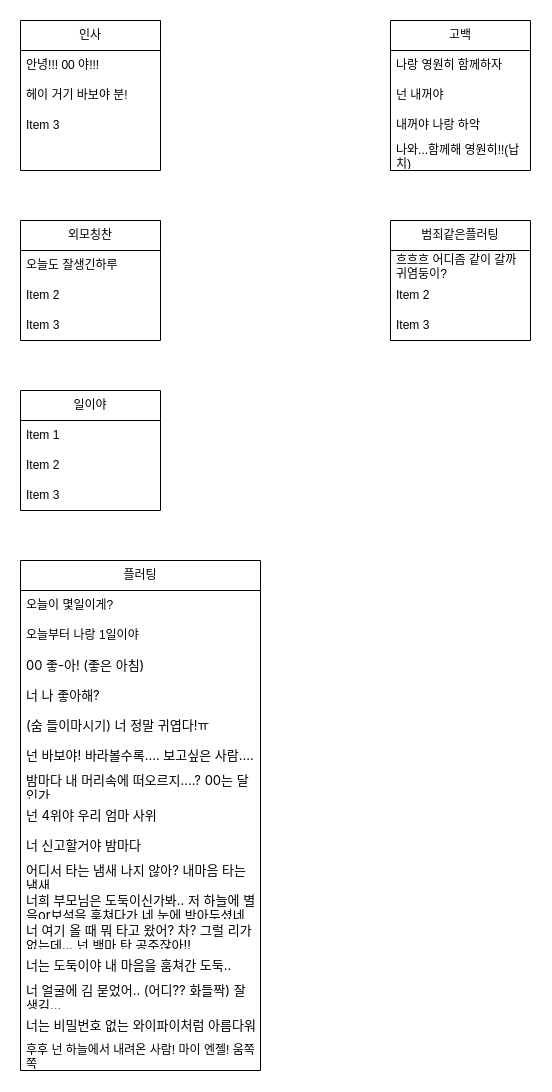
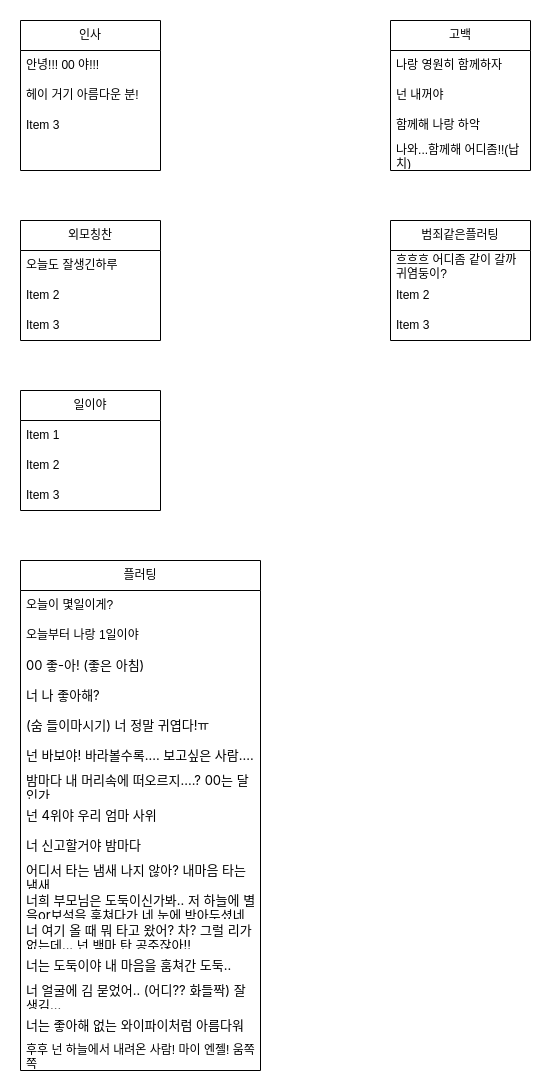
  <mxCell id="0" />
  <mxCell id="1" parent="0" />
  <mxCell id="2" value="인사" style="swimlane;fontStyle=0;childLayout=stackLayout;horizontal=1;startSize=30;horizontalStack=0;resizeParent=1;resizeParentMax=0;resizeLast=0;collapsible=1;marginBottom=0;whiteSpace=wrap;html=1;" vertex="1" parent="1"><mxGeometry x="20" y="20" width="140" height="150" as="geometry" /></mxCell>
  <mxCell id="3" value="안녕!!! 00 야!!!&amp;nbsp;" style="text;strokeColor=none;fillColor=none;align=left;verticalAlign=middle;spacingLeft=4;spacingRight=4;overflow=hidden;points=[[0,0.5],[1,0.5]];portConstraint=eastwest;rotatable=0;whiteSpace=wrap;html=1;" vertex="1" parent="2"><mxGeometry y="30" width="140" height="30" as="geometry" /></mxCell>
- <mxCell id="4" value="헤이 거기 바보야 분!" style="text;strokeColor=none;fillColor=none;align=left;verticalAlign=middle;spacingLeft=4;spacingRight=4;overflow=hidden;points=[[0,0.5],[1,0.5]];portConstraint=eastwest;rotatable=0;whiteSpace=wrap;html=1;" vertex="1" parent="2"><mxGeometry y="60" width="140" height="30" as="geometry" /></mxCell>
+ <mxCell id="4" value="헤이 거기 아름다운 분!" style="text;strokeColor=none;fillColor=none;align=left;verticalAlign=middle;spacingLeft=4;spacingRight=4;overflow=hidden;points=[[0,0.5],[1,0.5]];portConstraint=eastwest;rotatable=0;whiteSpace=wrap;html=1;" vertex="1" parent="2"><mxGeometry y="60" width="140" height="30" as="geometry" /></mxCell>
  <mxCell id="5" value="Item 3" style="text;strokeColor=none;fillColor=none;align=left;verticalAlign=middle;spacingLeft=4;spacingRight=4;overflow=hidden;points=[[0,0.5],[1,0.5]];portConstraint=eastwest;rotatable=0;whiteSpace=wrap;html=1;" vertex="1" parent="2"><mxGeometry y="90" width="140" height="30" as="geometry" /></mxCell>
  <mxCell id="6" style="text;strokeColor=none;fillColor=none;align=left;verticalAlign=middle;spacingLeft=4;spacingRight=4;overflow=hidden;points=[[0,0.5],[1,0.5]];portConstraint=eastwest;rotatable=0;whiteSpace=wrap;html=1;" vertex="1" parent="2"><mxGeometry y="120" width="140" height="30" as="geometry" /></mxCell>
  <mxCell id="7" value="외모칭찬" style="swimlane;fontStyle=0;childLayout=stackLayout;horizontal=1;startSize=30;horizontalStack=0;resizeParent=1;resizeParentMax=0;resizeLast=0;collapsible=1;marginBottom=0;whiteSpace=wrap;html=1;" vertex="1" parent="1"><mxGeometry x="20" y="220" width="140" height="120" as="geometry" /></mxCell>
  <mxCell id="8" value="오늘도 잘생긴하루" style="text;strokeColor=none;fillColor=none;align=left;verticalAlign=middle;spacingLeft=4;spacingRight=4;overflow=hidden;points=[[0,0.5],[1,0.5]];portConstraint=eastwest;rotatable=0;whiteSpace=wrap;html=1;" vertex="1" parent="7"><mxGeometry y="30" width="140" height="30" as="geometry" /></mxCell>
  <mxCell id="9" value="Item 2" style="text;strokeColor=none;fillColor=none;align=left;verticalAlign=middle;spacingLeft=4;spacingRight=4;overflow=hidden;points=[[0,0.5],[1,0.5]];portConstraint=eastwest;rotatable=0;whiteSpace=wrap;html=1;" vertex="1" parent="7"><mxGeometry y="60" width="140" height="30" as="geometry" /></mxCell>
  <mxCell id="10" value="Item 3" style="text;strokeColor=none;fillColor=none;align=left;verticalAlign=middle;spacingLeft=4;spacingRight=4;overflow=hidden;points=[[0,0.5],[1,0.5]];portConstraint=eastwest;rotatable=0;whiteSpace=wrap;html=1;" vertex="1" parent="7"><mxGeometry y="90" width="140" height="30" as="geometry" /></mxCell>
  <mxCell id="11" value="일이야" style="swimlane;fontStyle=0;childLayout=stackLayout;horizontal=1;startSize=30;horizontalStack=0;resizeParent=1;resizeParentMax=0;resizeLast=0;collapsible=1;marginBottom=0;whiteSpace=wrap;html=1;" vertex="1" parent="1"><mxGeometry x="20" y="390" width="140" height="120" as="geometry" /></mxCell>
  <mxCell id="12" value="Item 1" style="text;strokeColor=none;fillColor=none;align=left;verticalAlign=middle;spacingLeft=4;spacingRight=4;overflow=hidden;points=[[0,0.5],[1,0.5]];portConstraint=eastwest;rotatable=0;whiteSpace=wrap;html=1;" vertex="1" parent="11"><mxGeometry y="30" width="140" height="30" as="geometry" /></mxCell>
  <mxCell id="13" value="Item 2" style="text;strokeColor=none;fillColor=none;align=left;verticalAlign=middle;spacingLeft=4;spacingRight=4;overflow=hidden;points=[[0,0.5],[1,0.5]];portConstraint=eastwest;rotatable=0;whiteSpace=wrap;html=1;" vertex="1" parent="11"><mxGeometry y="60" width="140" height="30" as="geometry" /></mxCell>
  <mxCell id="14" value="Item 3" style="text;strokeColor=none;fillColor=none;align=left;verticalAlign=middle;spacingLeft=4;spacingRight=4;overflow=hidden;points=[[0,0.5],[1,0.5]];portConstraint=eastwest;rotatable=0;whiteSpace=wrap;html=1;" vertex="1" parent="11"><mxGeometry y="90" width="140" height="30" as="geometry" /></mxCell>
  <mxCell id="15" value="플러팅" style="swimlane;fontStyle=0;childLayout=stackLayout;horizontal=1;startSize=30;horizontalStack=0;resizeParent=1;resizeParentMax=0;resizeLast=0;collapsible=1;marginBottom=0;whiteSpace=wrap;html=1;" vertex="1" parent="1"><mxGeometry x="20" y="560" width="240" height="510" as="geometry" /></mxCell>
  <mxCell id="16" value="오늘이 몇일이게?" style="text;strokeColor=none;fillColor=none;align=left;verticalAlign=middle;spacingLeft=4;spacingRight=4;overflow=hidden;points=[[0,0.5],[1,0.5]];portConstraint=eastwest;rotatable=0;whiteSpace=wrap;html=1;" vertex="1" parent="15"><mxGeometry y="30" width="240" height="30" as="geometry" /></mxCell>
  <mxCell id="17" value="오늘부터 나랑 1일이야" style="text;strokeColor=none;fillColor=none;align=left;verticalAlign=middle;spacingLeft=4;spacingRight=4;overflow=hidden;points=[[0,0.5],[1,0.5]];portConstraint=eastwest;rotatable=0;whiteSpace=wrap;html=1;" vertex="1" parent="15"><mxGeometry y="60" width="240" height="30" as="geometry" /></mxCell>
  <mxCell id="18" value="&lt;span style=&quot;font-family: -apple-system, &amp;quot;system-ui&amp;quot;, &amp;quot;Helvetica Neue&amp;quot;, &amp;quot;Apple SD Gothic Neo&amp;quot;, sans-serif; font-size: 13px; background-color: rgb(255, 255, 255);&quot;&gt;00 좋-아! (좋은 아침)&lt;/span&gt;&lt;div style=&quot;position: absolute; opacity: 0; font-family: -apple-system, &amp;quot;system-ui&amp;quot;, &amp;quot;Helvetica Neue&amp;quot;, &amp;quot;Apple SD Gothic Neo&amp;quot;, sans-serif; font-size: 13px; background-color: rgb(255, 255, 255);&quot; class=&quot;instiz-stub-extra&quot;&gt;&lt;p&gt;&lt;a style=&quot;margin: 0px; padding: 0px; cursor: pointer; color: rgb(0, 0, 0);&quot; target=&quot;_blank&quot; href=&quot;https://instiz.net/name/39216082&quot;&gt;https://instiz.net/name/39216082&lt;/a&gt;&lt;/p&gt;&lt;/div&gt;&lt;span style=&quot;font-family: -apple-system, &amp;quot;system-ui&amp;quot;, &amp;quot;Helvetica Neue&amp;quot;, &amp;quot;Apple SD Gothic Neo&amp;quot;, sans-serif; font-size: 13px; background-color: rgb(255, 255, 255);&quot;&gt;&lt;/span&gt;" style="text;strokeColor=none;fillColor=none;align=left;verticalAlign=middle;spacingLeft=4;spacingRight=4;overflow=hidden;points=[[0,0.5],[1,0.5]];portConstraint=eastwest;rotatable=0;whiteSpace=wrap;html=1;" vertex="1" parent="15"><mxGeometry y="90" width="240" height="30" as="geometry" /></mxCell>
  <mxCell id="19" value="&lt;span style=&quot;font-family: -apple-system, &amp;quot;system-ui&amp;quot;, &amp;quot;Helvetica Neue&amp;quot;, &amp;quot;Apple SD Gothic Neo&amp;quot;, sans-serif; font-size: 13px; background-color: rgb(255, 255, 255);&quot;&gt;너 나 좋아해?&lt;/span&gt;&lt;div style=&quot;position: absolute; opacity: 0; font-family: -apple-system, &amp;quot;system-ui&amp;quot;, &amp;quot;Helvetica Neue&amp;quot;, &amp;quot;Apple SD Gothic Neo&amp;quot;, sans-serif; font-size: 13px; background-color: rgb(255, 255, 255);&quot; class=&quot;instiz-stub-extra&quot;&gt;&lt;p&gt;&lt;a style=&quot;margin: 0px; padding: 0px; cursor: pointer; color: rgb(0, 0, 0);&quot; target=&quot;_blank&quot; href=&quot;https://instiz.net/name/39216082&quot;&gt;https://instiz.net/name/39116082&lt;/a&gt;&lt;/p&gt;&lt;/div&gt;&lt;span style=&quot;font-family: -apple-system, &amp;quot;system-ui&amp;quot;, &amp;quot;Helvetica Neue&amp;quot;, &amp;quot;Apple SD Gothic Neo&amp;quot;, sans-serif; font-size: 13px; background-color: rgb(255, 255, 255);&quot;&gt;&lt;/span&gt;" style="text;strokeColor=none;fillColor=none;align=left;verticalAlign=middle;spacingLeft=4;spacingRight=4;overflow=hidden;points=[[0,0.5],[1,0.5]];portConstraint=eastwest;rotatable=0;whiteSpace=wrap;html=1;" vertex="1" parent="15"><mxGeometry y="120" width="240" height="30" as="geometry" /></mxCell>
  <mxCell id="20" value="&lt;span style=&quot;font-family: -apple-system, &amp;quot;system-ui&amp;quot;, &amp;quot;Helvetica Neue&amp;quot;, &amp;quot;Apple SD Gothic Neo&amp;quot;, sans-serif; font-size: 13px; background-color: rgb(255, 255, 255);&quot;&gt;(숨 들이마시기) 너 정말 귀엽다!ㅠ&lt;/span&gt;&lt;div style=&quot;position: absolute; opacity: 0; font-family: -apple-system, &amp;quot;system-ui&amp;quot;, &amp;quot;Helvetica Neue&amp;quot;, &amp;quot;Apple SD Gothic Neo&amp;quot;, sans-serif; font-size: 13px; background-color: rgb(255, 255, 255);&quot; class=&quot;instiz-stub-extra&quot;&gt;&lt;p&gt;&lt;a style=&quot;margin: 0px; padding: 0px; cursor: pointer; color: rgb(0, 0, 0);&quot; target=&quot;_blank&quot; href=&quot;https://instiz.net/name/39216082&quot;&gt;https://instiz.net/name/39216082&lt;/a&gt;&lt;/p&gt;&lt;/div&gt;&lt;span style=&quot;font-family: -apple-system, &amp;quot;system-ui&amp;quot;, &amp;quot;Helvetica Neue&amp;quot;, &amp;quot;Apple SD Gothic Neo&amp;quot;, sans-serif; font-size: 13px; background-color: rgb(255, 255, 255);&quot;&gt;&lt;/span&gt;" style="text;strokeColor=none;fillColor=none;align=left;verticalAlign=middle;spacingLeft=4;spacingRight=4;overflow=hidden;points=[[0,0.5],[1,0.5]];portConstraint=eastwest;rotatable=0;whiteSpace=wrap;html=1;" vertex="1" parent="15"><mxGeometry y="150" width="240" height="30" as="geometry" /></mxCell>
  <mxCell id="21" value="&lt;span style=&quot;font-family: -apple-system, &amp;quot;system-ui&amp;quot;, &amp;quot;Helvetica Neue&amp;quot;, &amp;quot;Apple SD Gothic Neo&amp;quot;, sans-serif; font-size: 13px; background-color: rgb(255, 255, 255);&quot;&gt;넌 바보야! 바라볼수록.... 보고싶은 사람....&lt;/span&gt;&lt;div style=&quot;position: absolute; opacity: 0; font-family: -apple-system, &amp;quot;system-ui&amp;quot;, &amp;quot;Helvetica Neue&amp;quot;, &amp;quot;Apple SD Gothic Neo&amp;quot;, sans-serif; font-size: 13px; background-color: rgb(255, 255, 255);&quot; class=&quot;instiz-stub-extra&quot;&gt;&lt;p&gt;&lt;a style=&quot;margin: 0px; padding: 0px; cursor: pointer; color: rgb(0, 0, 0);&quot; target=&quot;_blank&quot; href=&quot;https://instiz.net/name/39216082&quot;&gt;https://instiz.net/name/39216082&lt;/a&gt;&lt;/p&gt;&lt;/div&gt;&lt;span style=&quot;font-family: -apple-system, &amp;quot;system-ui&amp;quot;, &amp;quot;Helvetica Neue&amp;quot;, &amp;quot;Apple SD Gothic Neo&amp;quot;, sans-serif; font-size: 13px; background-color: rgb(255, 255, 255);&quot;&gt;&lt;/span&gt;" style="text;strokeColor=none;fillColor=none;align=left;verticalAlign=middle;spacingLeft=4;spacingRight=4;overflow=hidden;points=[[0,0.5],[1,0.5]];portConstraint=eastwest;rotatable=0;whiteSpace=wrap;html=1;" vertex="1" parent="15"><mxGeometry y="180" width="240" height="30" as="geometry" /></mxCell>
  <mxCell id="22" value="&lt;span style=&quot;font-family: -apple-system, &amp;quot;system-ui&amp;quot;, &amp;quot;Helvetica Neue&amp;quot;, &amp;quot;Apple SD Gothic Neo&amp;quot;, sans-serif; font-size: 13px; background-color: rgb(255, 255, 255);&quot;&gt;밤마다 내 머리속에 떠오르지....? 00는 달인가&lt;/span&gt;&lt;div style=&quot;position: absolute; opacity: 0; font-family: -apple-system, &amp;quot;system-ui&amp;quot;, &amp;quot;Helvetica Neue&amp;quot;, &amp;quot;Apple SD Gothic Neo&amp;quot;, sans-serif; font-size: 13px; background-color: rgb(255, 255, 255);&quot; class=&quot;instiz-stub-extra&quot;&gt;&lt;p&gt;&lt;a style=&quot;margin: 0px; padding: 0px; cursor: pointer; color: rgb(0, 0, 0);&quot; target=&quot;_blank&quot; href=&quot;https://instiz.net/name/39216082&quot;&gt;https://instiz.net/name/39216082&lt;/a&gt;&lt;/p&gt;&lt;/div&gt;&lt;span style=&quot;font-family: -apple-system, &amp;quot;system-ui&amp;quot;, &amp;quot;Helvetica Neue&amp;quot;, &amp;quot;Apple SD Gothic Neo&amp;quot;, sans-serif; font-size: 13px; background-color: rgb(255, 255, 255);&quot;&gt;&lt;/span&gt;" style="text;strokeColor=none;fillColor=none;align=left;verticalAlign=middle;spacingLeft=4;spacingRight=4;overflow=hidden;points=[[0,0.5],[1,0.5]];portConstraint=eastwest;rotatable=0;whiteSpace=wrap;html=1;" vertex="1" parent="15"><mxGeometry y="210" width="240" height="30" as="geometry" /></mxCell>
  <mxCell id="23" value="&lt;span style=&quot;font-family: -apple-system, &amp;quot;system-ui&amp;quot;, &amp;quot;Helvetica Neue&amp;quot;, &amp;quot;Apple SD Gothic Neo&amp;quot;, sans-serif; font-size: 13px; background-color: rgb(255, 255, 255);&quot;&gt;넌 4위야 우리 엄마 사위&lt;/span&gt;" style="text;strokeColor=none;fillColor=none;align=left;verticalAlign=middle;spacingLeft=4;spacingRight=4;overflow=hidden;points=[[0,0.5],[1,0.5]];portConstraint=eastwest;rotatable=0;whiteSpace=wrap;html=1;" vertex="1" parent="15"><mxGeometry y="240" width="240" height="30" as="geometry" /></mxCell>
  <mxCell id="24" value="&lt;span style=&quot;font-family: -apple-system, &amp;quot;system-ui&amp;quot;, &amp;quot;Helvetica Neue&amp;quot;, &amp;quot;Apple SD Gothic Neo&amp;quot;, sans-serif; font-size: 13px; background-color: rgb(255, 255, 255);&quot;&gt;너 신고할거야 밤마다&lt;/span&gt;" style="text;strokeColor=none;fillColor=none;align=left;verticalAlign=middle;spacingLeft=4;spacingRight=4;overflow=hidden;points=[[0,0.5],[1,0.5]];portConstraint=eastwest;rotatable=0;whiteSpace=wrap;html=1;" vertex="1" parent="15"><mxGeometry y="270" width="240" height="30" as="geometry" /></mxCell>
  <mxCell id="25" value="&lt;span style=&quot;font-family: -apple-system, &amp;quot;system-ui&amp;quot;, &amp;quot;Helvetica Neue&amp;quot;, &amp;quot;Apple SD Gothic Neo&amp;quot;, sans-serif; font-size: 13px; background-color: rgb(255, 255, 255);&quot;&gt;어디서 타는 냄새 나지 않아? 내마음 타는냄새&lt;/span&gt;" style="text;strokeColor=none;fillColor=none;align=left;verticalAlign=middle;spacingLeft=4;spacingRight=4;overflow=hidden;points=[[0,0.5],[1,0.5]];portConstraint=eastwest;rotatable=0;whiteSpace=wrap;html=1;" vertex="1" parent="15"><mxGeometry y="300" width="240" height="30" as="geometry" /></mxCell>
  <mxCell id="26" value="&lt;span style=&quot;font-family: -apple-system, &amp;quot;system-ui&amp;quot;, &amp;quot;Helvetica Neue&amp;quot;, &amp;quot;Apple SD Gothic Neo&amp;quot;, sans-serif; font-size: 13px; background-color: rgb(255, 255, 255);&quot;&gt;너희 부모님은 도둑이신가봐.. 저 하늘에 별을or보석을 훔쳐다가 네 눈에 박아두셨네&lt;/span&gt;" style="text;strokeColor=none;fillColor=none;align=left;verticalAlign=middle;spacingLeft=4;spacingRight=4;overflow=hidden;points=[[0,0.5],[1,0.5]];portConstraint=eastwest;rotatable=0;whiteSpace=wrap;html=1;" vertex="1" parent="15"><mxGeometry y="330" width="240" height="30" as="geometry" /></mxCell>
  <mxCell id="27" value="&lt;span style=&quot;font-family: -apple-system, &amp;quot;system-ui&amp;quot;, &amp;quot;Helvetica Neue&amp;quot;, &amp;quot;Apple SD Gothic Neo&amp;quot;, sans-serif; font-size: 13px; background-color: rgb(255, 255, 255);&quot;&gt;너 여기 올 때 뭐 타고 왔어? 차? 그럴 리가 없는데... 넌 백마 탄 공주잖아!!&lt;/span&gt;" style="text;strokeColor=none;fillColor=none;align=left;verticalAlign=middle;spacingLeft=4;spacingRight=4;overflow=hidden;points=[[0,0.5],[1,0.5]];portConstraint=eastwest;rotatable=0;whiteSpace=wrap;html=1;" vertex="1" parent="15"><mxGeometry y="360" width="240" height="30" as="geometry" /></mxCell>
  <mxCell id="28" value="&lt;span style=&quot;font-family: -apple-system, &amp;quot;system-ui&amp;quot;, &amp;quot;Helvetica Neue&amp;quot;, &amp;quot;Apple SD Gothic Neo&amp;quot;, sans-serif; font-size: 13px; background-color: rgb(255, 255, 255);&quot;&gt;너는 도둑이야 내 마음을 훔쳐간 도둑..&lt;/span&gt;" style="text;strokeColor=none;fillColor=none;align=left;verticalAlign=middle;spacingLeft=4;spacingRight=4;overflow=hidden;points=[[0,0.5],[1,0.5]];portConstraint=eastwest;rotatable=0;whiteSpace=wrap;html=1;" vertex="1" parent="15"><mxGeometry y="390" width="240" height="30" as="geometry" /></mxCell>
  <mxCell id="29" value="&lt;span style=&quot;font-family: -apple-system, &amp;quot;system-ui&amp;quot;, &amp;quot;Helvetica Neue&amp;quot;, &amp;quot;Apple SD Gothic Neo&amp;quot;, sans-serif; font-size: 13px; background-color: rgb(255, 255, 255);&quot;&gt;너 얼굴에 김 묻었어.. (어디?? 화들짝) 잘생김...&lt;/span&gt;" style="text;strokeColor=none;fillColor=none;align=left;verticalAlign=middle;spacingLeft=4;spacingRight=4;overflow=hidden;points=[[0,0.5],[1,0.5]];portConstraint=eastwest;rotatable=0;whiteSpace=wrap;html=1;" vertex="1" parent="15"><mxGeometry y="420" width="240" height="30" as="geometry" /></mxCell>
- <mxCell id="30" value="&lt;span style=&quot;font-family: -apple-system, &amp;quot;system-ui&amp;quot;, &amp;quot;Helvetica Neue&amp;quot;, &amp;quot;Apple SD Gothic Neo&amp;quot;, sans-serif; font-size: 13px; background-color: rgb(255, 255, 255);&quot;&gt;너는 비밀번호 없는 와이파이처럼 아름다워&lt;/span&gt;" style="text;strokeColor=none;fillColor=none;align=left;verticalAlign=middle;spacingLeft=4;spacingRight=4;overflow=hidden;points=[[0,0.5],[1,0.5]];portConstraint=eastwest;rotatable=0;whiteSpace=wrap;html=1;" vertex="1" parent="15"><mxGeometry y="450" width="240" height="30" as="geometry" /></mxCell>
+ <mxCell id="30" value="&lt;span style=&quot;font-family: -apple-system, &amp;quot;system-ui&amp;quot;, &amp;quot;Helvetica Neue&amp;quot;, &amp;quot;Apple SD Gothic Neo&amp;quot;, sans-serif; font-size: 13px; background-color: rgb(255, 255, 255);&quot;&gt;너는 좋아해 없는 와이파이처럼 아름다워&lt;/span&gt;" style="text;strokeColor=none;fillColor=none;align=left;verticalAlign=middle;spacingLeft=4;spacingRight=4;overflow=hidden;points=[[0,0.5],[1,0.5]];portConstraint=eastwest;rotatable=0;whiteSpace=wrap;html=1;" vertex="1" parent="15"><mxGeometry y="450" width="240" height="30" as="geometry" /></mxCell>
  <mxCell id="31" value="후후 넌 하늘에서 내려온 사람! 마이 엔젤! 움쪽쪽" style="text;strokeColor=none;fillColor=none;align=left;verticalAlign=middle;spacingLeft=4;spacingRight=4;overflow=hidden;points=[[0,0.5],[1,0.5]];portConstraint=eastwest;rotatable=0;whiteSpace=wrap;html=1;" vertex="1" parent="15"><mxGeometry y="480" width="240" height="30" as="geometry" /></mxCell>
  <mxCell id="32" value="고백" style="swimlane;fontStyle=0;childLayout=stackLayout;horizontal=1;startSize=30;horizontalStack=0;resizeParent=1;resizeParentMax=0;resizeLast=0;collapsible=1;marginBottom=0;whiteSpace=wrap;html=1;" vertex="1" parent="1"><mxGeometry x="390" y="20" width="140" height="150" as="geometry" /></mxCell>
  <mxCell id="33" value="나랑 영원히 함께하자" style="text;strokeColor=none;fillColor=none;align=left;verticalAlign=middle;spacingLeft=4;spacingRight=4;overflow=hidden;points=[[0,0.5],[1,0.5]];portConstraint=eastwest;rotatable=0;whiteSpace=wrap;html=1;" vertex="1" parent="32"><mxGeometry y="30" width="140" height="30" as="geometry" /></mxCell>
  <mxCell id="34" value="넌 내꺼야" style="text;strokeColor=none;fillColor=none;align=left;verticalAlign=middle;spacingLeft=4;spacingRight=4;overflow=hidden;points=[[0,0.5],[1,0.5]];portConstraint=eastwest;rotatable=0;whiteSpace=wrap;html=1;" vertex="1" parent="32"><mxGeometry y="60" width="140" height="30" as="geometry" /></mxCell>
- <mxCell id="35" value="내꺼야 나랑 하악" style="text;strokeColor=none;fillColor=none;align=left;verticalAlign=middle;spacingLeft=4;spacingRight=4;overflow=hidden;points=[[0,0.5],[1,0.5]];portConstraint=eastwest;rotatable=0;whiteSpace=wrap;html=1;" vertex="1" parent="32"><mxGeometry y="90" width="140" height="30" as="geometry" /></mxCell>
- <mxCell id="36" value="나와...함께해 영원히!!(납치)" style="text;strokeColor=none;fillColor=none;align=left;verticalAlign=middle;spacingLeft=4;spacingRight=4;overflow=hidden;points=[[0,0.5],[1,0.5]];portConstraint=eastwest;rotatable=0;whiteSpace=wrap;html=1;" vertex="1" parent="32"><mxGeometry y="120" width="140" height="30" as="geometry" /></mxCell>
+ <mxCell id="35" value="함께해 나랑 하악" style="text;strokeColor=none;fillColor=none;align=left;verticalAlign=middle;spacingLeft=4;spacingRight=4;overflow=hidden;points=[[0,0.5],[1,0.5]];portConstraint=eastwest;rotatable=0;whiteSpace=wrap;html=1;" vertex="1" parent="32"><mxGeometry y="90" width="140" height="30" as="geometry" /></mxCell>
+ <mxCell id="36" value="나와...함께해 어디좀!!(납치)" style="text;strokeColor=none;fillColor=none;align=left;verticalAlign=middle;spacingLeft=4;spacingRight=4;overflow=hidden;points=[[0,0.5],[1,0.5]];portConstraint=eastwest;rotatable=0;whiteSpace=wrap;html=1;" vertex="1" parent="32"><mxGeometry y="120" width="140" height="30" as="geometry" /></mxCell>
  <mxCell id="37" value="범죄같은플러팅" style="swimlane;fontStyle=0;childLayout=stackLayout;horizontal=1;startSize=30;horizontalStack=0;resizeParent=1;resizeParentMax=0;resizeLast=0;collapsible=1;marginBottom=0;whiteSpace=wrap;html=1;" vertex="1" parent="1"><mxGeometry x="390" y="220" width="140" height="120" as="geometry" /></mxCell>
  <mxCell id="38" value="흐흐흐 어디좀 같이 갈까 귀염둥이?" style="text;strokeColor=none;fillColor=none;align=left;verticalAlign=middle;spacingLeft=4;spacingRight=4;overflow=hidden;points=[[0,0.5],[1,0.5]];portConstraint=eastwest;rotatable=0;whiteSpace=wrap;html=1;" vertex="1" parent="37"><mxGeometry y="30" width="140" height="30" as="geometry" /></mxCell>
  <mxCell id="39" value="Item 2" style="text;strokeColor=none;fillColor=none;align=left;verticalAlign=middle;spacingLeft=4;spacingRight=4;overflow=hidden;points=[[0,0.5],[1,0.5]];portConstraint=eastwest;rotatable=0;whiteSpace=wrap;html=1;" vertex="1" parent="37"><mxGeometry y="60" width="140" height="30" as="geometry" /></mxCell>
  <mxCell id="40" value="Item 3" style="text;strokeColor=none;fillColor=none;align=left;verticalAlign=middle;spacingLeft=4;spacingRight=4;overflow=hidden;points=[[0,0.5],[1,0.5]];portConstraint=eastwest;rotatable=0;whiteSpace=wrap;html=1;" vertex="1" parent="37"><mxGeometry y="90" width="140" height="30" as="geometry" /></mxCell>
